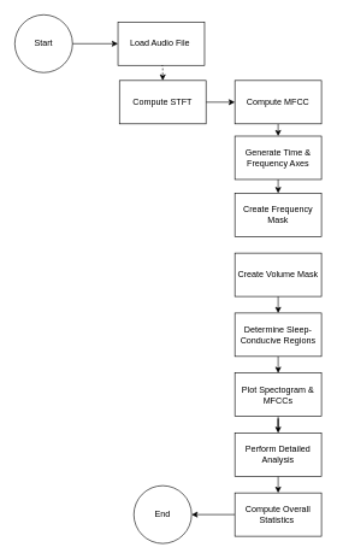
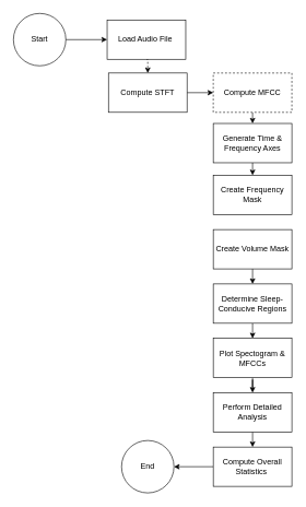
  <mxCell id="0" />
  <mxCell id="1" parent="0" />
  <mxCell id="2" value="Start" style="ellipse;whiteSpace=wrap;html=1;aspect=fixed;" parent="1" vertex="1"><mxGeometry x="20" y="20" width="80" height="80" as="geometry" /></mxCell>
  <mxCell id="3" style="edgeStyle=orthogonalEdgeStyle;rounded=0;orthogonalLoop=1;jettySize=auto;html=1;exitX=0.5;exitY=1;exitDx=0;exitDy=0;entryX=0.5;entryY=0;entryDx=0;entryDy=0;dashed=1;" edge="1" parent="1" source="4" target="6"><mxGeometry relative="1" as="geometry" /></mxCell>
  <mxCell id="4" value="Load Audio File&amp;nbsp;" style="rounded=0;whiteSpace=wrap;html=1;" parent="1" vertex="1"><mxGeometry x="163" y="30" width="120" height="60" as="geometry" /></mxCell>
  <mxCell id="5" style="edgeStyle=orthogonalEdgeStyle;rounded=0;orthogonalLoop=1;jettySize=auto;html=1;exitX=1;exitY=0.5;exitDx=0;exitDy=0;" parent="1" source="6" target="8" edge="1"><mxGeometry relative="1" as="geometry" /></mxCell>
  <mxCell id="6" value="Compute STFT" style="rounded=0;whiteSpace=wrap;html=1;" parent="1" vertex="1"><mxGeometry x="165" y="111" width="120" height="60" as="geometry" /></mxCell>
  <mxCell id="7" style="edgeStyle=orthogonalEdgeStyle;rounded=0;orthogonalLoop=1;jettySize=auto;html=1;exitX=0.5;exitY=1;exitDx=0;exitDy=0;entryX=0.5;entryY=0;entryDx=0;entryDy=0;" parent="1" source="8" target="10" edge="1"><mxGeometry relative="1" as="geometry" /></mxCell>
- <mxCell id="8" value="Compute MFCC" style="rounded=0;whiteSpace=wrap;html=1;" parent="1" vertex="1"><mxGeometry x="325" y="111" width="120" height="60" as="geometry" /></mxCell>
+ <mxCell id="8" value="Compute MFCC" style="rounded=0;whiteSpace=wrap;html=1;dashed=1;" parent="1" vertex="1"><mxGeometry x="325" y="111" width="120" height="60" as="geometry" /></mxCell>
  <mxCell id="9" style="edgeStyle=orthogonalEdgeStyle;rounded=0;orthogonalLoop=1;jettySize=auto;html=1;exitX=0.5;exitY=1;exitDx=0;exitDy=0;entryX=0.5;entryY=0;entryDx=0;entryDy=0;" parent="1" source="10" target="11" edge="1"><mxGeometry relative="1" as="geometry" /></mxCell>
  <mxCell id="10" value="Generate Time &amp;amp; Frequency Axes" style="rounded=0;whiteSpace=wrap;html=1;" parent="1" vertex="1"><mxGeometry x="325" y="188" width="120" height="60" as="geometry" /></mxCell>
  <mxCell id="11" value="Create Frequency Mask" style="rounded=0;whiteSpace=wrap;html=1;" parent="1" vertex="1"><mxGeometry x="325" y="267" width="120" height="60" as="geometry" /></mxCell>
  <mxCell id="12" style="edgeStyle=orthogonalEdgeStyle;rounded=0;orthogonalLoop=1;jettySize=auto;html=1;exitX=0.5;exitY=1;exitDx=0;exitDy=0;entryX=0.5;entryY=0;entryDx=0;entryDy=0;" parent="1" source="13" target="21" edge="1"><mxGeometry relative="1" as="geometry" /></mxCell>
  <mxCell id="13" value="Create Volume Mask" style="rounded=0;whiteSpace=wrap;html=1;" parent="1" vertex="1"><mxGeometry x="325" y="350" width="120" height="60" as="geometry" /></mxCell>
  <mxCell id="14" style="edgeStyle=orthogonalEdgeStyle;rounded=0;orthogonalLoop=1;jettySize=auto;html=1;exitX=0.5;exitY=1;exitDx=0;exitDy=0;" parent="1" source="15" target="17" edge="1"><mxGeometry relative="1" as="geometry" /></mxCell>
  <mxCell id="15" value="Plot Spectogram &amp;amp; MFCCs" style="rounded=0;whiteSpace=wrap;html=1;" parent="1" vertex="1"><mxGeometry x="325" y="516" width="120" height="60" as="geometry" /></mxCell>
  <mxCell id="16" style="edgeStyle=orthogonalEdgeStyle;rounded=0;orthogonalLoop=1;jettySize=auto;html=1;exitX=0.5;exitY=1;exitDx=0;exitDy=0;entryX=0.5;entryY=0;entryDx=0;entryDy=0;" parent="1" source="17" target="19" edge="1"><mxGeometry relative="1" as="geometry" /></mxCell>
  <mxCell id="17" value="Perform Detailed Analysis" style="rounded=0;whiteSpace=wrap;html=1;" parent="1" vertex="1"><mxGeometry x="325" y="599" width="120" height="60" as="geometry" /></mxCell>
  <mxCell id="18" style="edgeStyle=orthogonalEdgeStyle;rounded=0;orthogonalLoop=1;jettySize=auto;html=1;exitX=0;exitY=0.5;exitDx=0;exitDy=0;" parent="1" source="19" target="23" edge="1"><mxGeometry relative="1" as="geometry"><mxPoint x="268" y="824" as="targetPoint" /></mxGeometry></mxCell>
  <mxCell id="19" value="Compute Overall Statistics&amp;nbsp;" style="rounded=0;whiteSpace=wrap;html=1;" parent="1" vertex="1"><mxGeometry x="325" y="682" width="120" height="60" as="geometry" /></mxCell>
  <mxCell id="20" style="edgeStyle=orthogonalEdgeStyle;rounded=0;orthogonalLoop=1;jettySize=auto;html=1;exitX=0.5;exitY=1;exitDx=0;exitDy=0;entryX=0.5;entryY=0;entryDx=0;entryDy=0;" parent="1" source="21" target="15" edge="1"><mxGeometry relative="1" as="geometry" /></mxCell>
  <mxCell id="21" value="Determine Sleep-Conducive Regions" style="rounded=0;whiteSpace=wrap;html=1;" parent="1" vertex="1"><mxGeometry x="325" y="433" width="120" height="60" as="geometry" /></mxCell>
  <mxCell id="22" value="" style="endArrow=classic;html=1;rounded=0;exitX=1;exitY=0.5;exitDx=0;exitDy=0;entryX=0;entryY=0.5;entryDx=0;entryDy=0;" parent="1" source="2" target="4" edge="1"><mxGeometry width="50" height="50" relative="1" as="geometry"><mxPoint x="238" y="305" as="sourcePoint" /><mxPoint x="288" y="255" as="targetPoint" /></mxGeometry></mxCell>
  <mxCell id="23" value="End" style="ellipse;whiteSpace=wrap;html=1;aspect=fixed;" parent="1" vertex="1"><mxGeometry x="185" y="672" width="80" height="80" as="geometry" /></mxCell>
